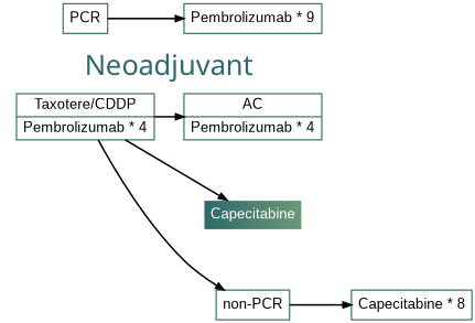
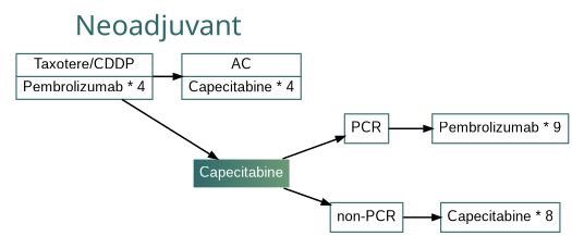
  digraph {
    compound=true
    fontname="FiraSans-SemiBoldItalic"
    fontsize="24pt"
    labelloc=b
    nodesep=1
    rankdir=LR
    node [color="#2d696a" fillcolor=white fontname=Arial fontsize="18pt" penwidth=1.5 shape=record style=filled]
    edge [color=black penwidth=2]
-   n1 [label="AC|Pembrolizumab * 4"]
+   n1 [label="AC|Capecitabine * 4"]
    n2 [label="Taxotere/CDDP|Pembrolizumab * 4"]
    n3 [color=white fillcolor="#2d696a:#6c9a77" fontcolor="#ffffff" label=Capecitabine]
    n4 [label=PCR]
    n5 [label="non-PCR"]
    n6 [label="Pembrolizumab * 9"]
    n7 [label="Capecitabine * 8"]
    subgraph cluster_1 {
      color=white
      fontcolor="#2d696a"
      fontsize="34pt"
      label=Neoadjuvant
      labelloc=t
      n1
      n2
    }
    n2 -> n1
    n2 -> n3
-   n2 -> n5
+   n3 -> n4
+   n3 -> n5
    n4 -> n6
    n5 -> n7
  }
